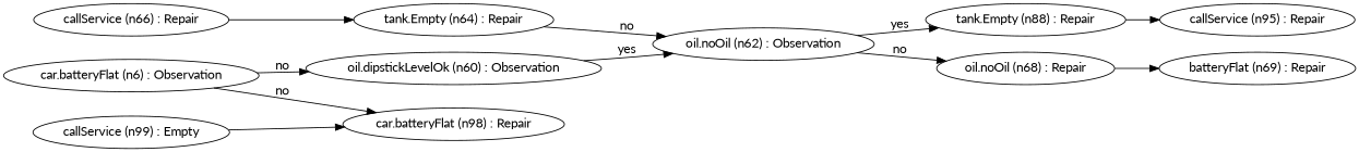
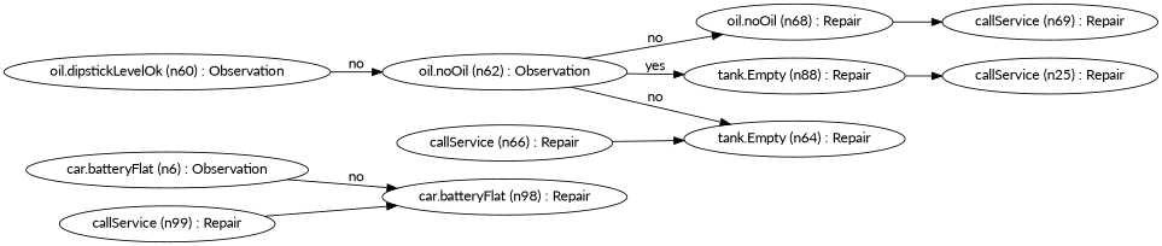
  digraph {
    fontname=Lato
    rankdir=LR
    node [fontname=Lato]
    edge [fontname=Lato]
    n1 [label="car.batteryFlat (n6) : Observation"]
    n2 [label="oil.dipstickLevelOk (n60) : Observation"]
    n3 [label="car.batteryFlat (n98) : Repair"]
    n4 [label="oil.noOil (n62) : Observation"]
    n5 [label="tank.Empty (n88) : Repair"]
    n6 [label="tank.Empty (n64) : Repair"]
    n7 [label="oil.noOil (n68) : Repair"]
-   n8 [label="callService (n95) : Repair"]
-   n9 [label="batteryFlat (n69) : Repair"]
+   n8 [label="callService (n25) : Repair"]
+   n9 [label="callService (n69) : Repair"]
    n10 [label="callService (n66) : Repair"]
-   n11 [label="callService (n99) : Empty"]
-   n1 -> n2 [label=no]
+   n11 [label="callService (n99) : Repair"]
    n1 -> n3 [label=no]
-   n2 -> n4 [label=yes]
+   n2 -> n4 [label=no]
    n4 -> n5 [label=yes]
-   n6 -> n4 [label=no]
+   n4 -> n6 [label=no]
    n4 -> n7 [label=no]
    n5 -> n8
    n7 -> n9
    n10 -> n6
    n11 -> n3
  }
